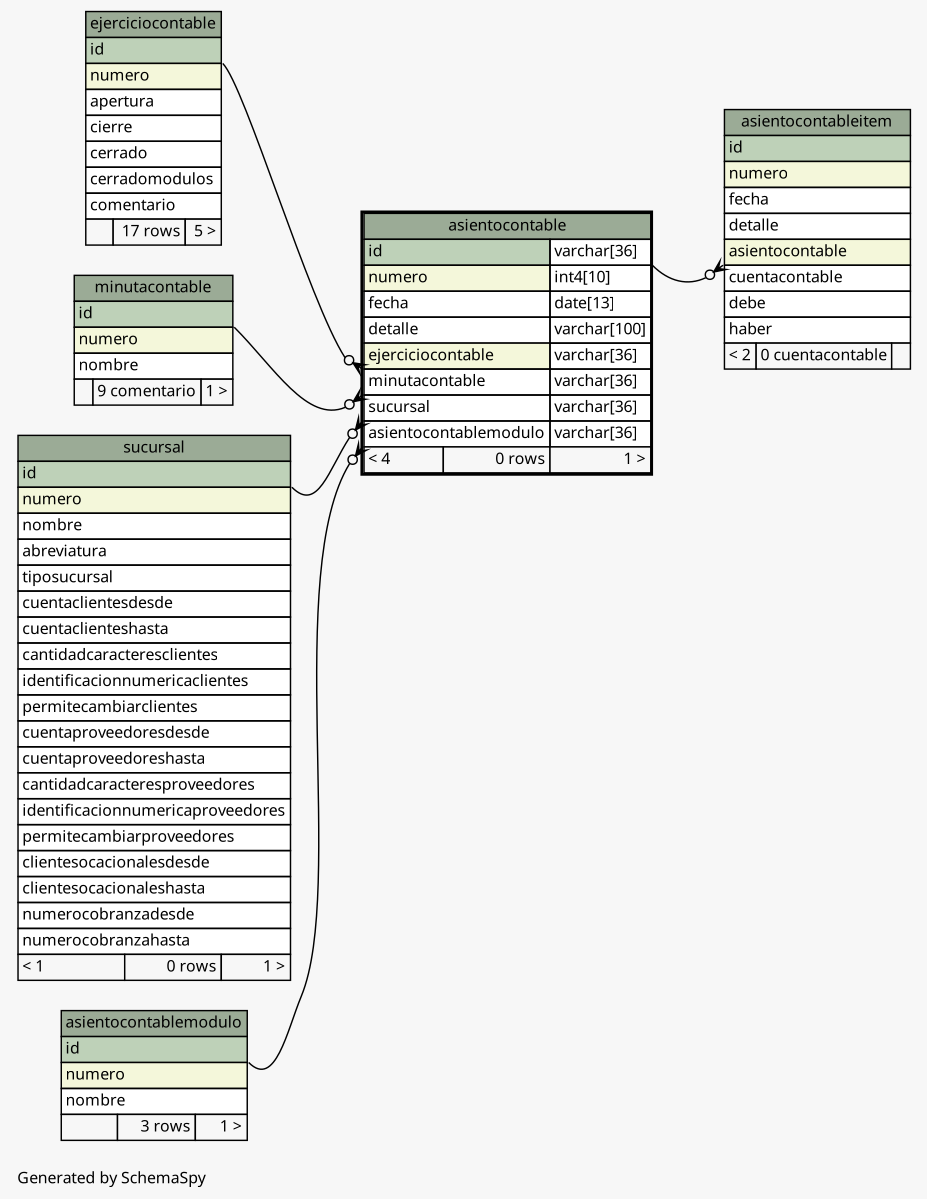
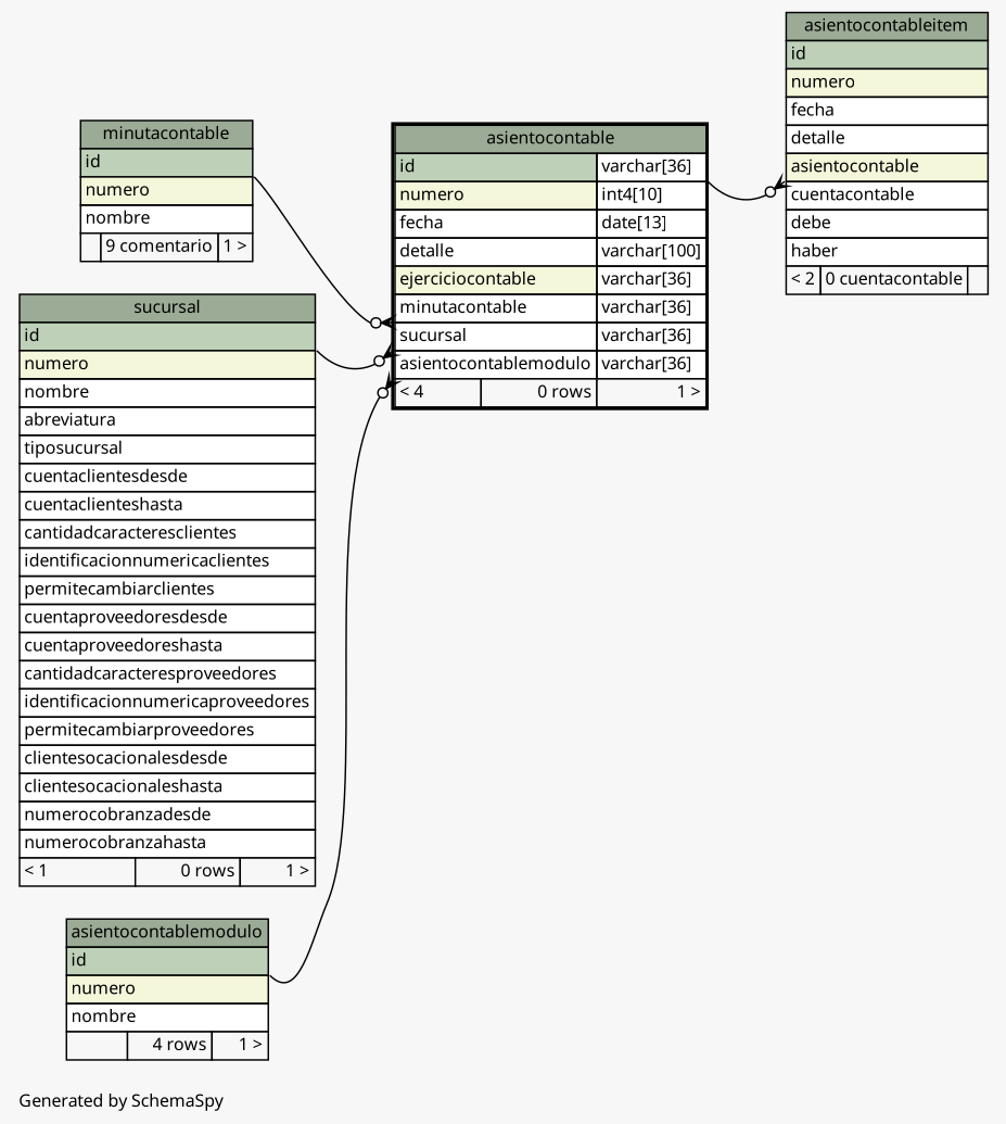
  digraph {
    bgcolor="#f7f7f7"
    fontname="Noto Sans"
    fontsize=11
    label="\nGenerated by SchemaSpy"
    labeljust=l
    nodesep=0.18
    rankdir=RL
    ranksep=0.46
    node [fontname="Noto Sans" fontsize=11 shape=plaintext]
    edge [arrowhead=none arrowsize=0.8 arrowtail=crowodot dir=back fontname="Noto Sans" headport="id:se"]
    n1 [label=<     <TABLE BORDER="2" CELLBORDER="1" CELLSPACING="0" BGCOLOR="#ffffff">       <TR><TD COLSPAN="3" BGCOLOR="#9bab96" ALIGN="CENTER">asientocontable</TD></TR>       <TR><TD PORT="id" COLSPAN="2" BGCOLOR="#bed1b8" ALIGN="LEFT">id</TD><TD PORT="id.type" ALIGN="LEFT">varchar[36]</TD></TR>       <TR><TD PORT="numero" COLSPAN="2" BGCOLOR="#f4f7da" ALIGN="LEFT">numero</TD><TD PORT="numero.type" ALIGN="LEFT">int4[10]</TD></TR>       <TR><TD PORT="fecha" COLSPAN="2" ALIGN="LEFT">fecha</TD><TD PORT="fecha.type" ALIGN="LEFT">date[13]</TD></TR>       <TR><TD PORT="detalle" COLSPAN="2" ALIGN="LEFT">detalle</TD><TD PORT="detalle.type" ALIGN="LEFT">varchar[100]</TD></TR>       <TR><TD PORT="ejerciciocontable" COLSPAN="2" BGCOLOR="#f4f7da" ALIGN="LEFT">ejerciciocontable</TD><TD PORT="ejerciciocontable.type" ALIGN="LEFT">varchar[36]</TD></TR>       <TR><TD PORT="minutacontable" COLSPAN="2" ALIGN="LEFT">minutacontable</TD><TD PORT="minutacontable.type" ALIGN="LEFT">varchar[36]</TD></TR>       <TR><TD PORT="sucursal" COLSPAN="2" ALIGN="LEFT">sucursal</TD><TD PORT="sucursal.type" ALIGN="LEFT">varchar[36]</TD></TR>       <TR><TD PORT="asientocontablemodulo" COLSPAN="2" ALIGN="LEFT">asientocontablemodulo</TD><TD PORT="asientocontablemodulo.type" ALIGN="LEFT">varchar[36]</TD></TR>       <TR><TD ALIGN="LEFT" BGCOLOR="#f7f7f7">&lt; 4</TD><TD ALIGN="RIGHT" BGCOLOR="#f7f7f7">0 rows</TD><TD ALIGN="RIGHT" BGCOLOR="#f7f7f7">1 &gt;</TD></TR>     </TABLE>>]
-   n2 [label=<     <TABLE BORDER="0" CELLBORDER="1" CELLSPACING="0" BGCOLOR="#ffffff">       <TR><TD COLSPAN="3" BGCOLOR="#9bab96" ALIGN="CENTER">asientocontablemodulo</TD></TR>       <TR><TD PORT="id" COLSPAN="3" BGCOLOR="#bed1b8" ALIGN="LEFT">id</TD></TR>       <TR><TD PORT="numero" COLSPAN="3" BGCOLOR="#f4f7da" ALIGN="LEFT">numero</TD></TR>       <TR><TD PORT="nombre" COLSPAN="3" ALIGN="LEFT">nombre</TD></TR>       <TR><TD ALIGN="LEFT" BGCOLOR="#f7f7f7">  </TD><TD ALIGN="RIGHT" BGCOLOR="#f7f7f7">3 rows</TD><TD ALIGN="RIGHT" BGCOLOR="#f7f7f7">1 &gt;</TD></TR>     </TABLE>>]
-   n3 [label=<     <TABLE BORDER="0" CELLBORDER="1" CELLSPACING="0" BGCOLOR="#ffffff">       <TR><TD COLSPAN="3" BGCOLOR="#9bab96" ALIGN="CENTER">ejerciciocontable</TD></TR>       <TR><TD PORT="id" COLSPAN="3" BGCOLOR="#bed1b8" ALIGN="LEFT">id</TD></TR>       <TR><TD PORT="numero" COLSPAN="3" BGCOLOR="#f4f7da" ALIGN="LEFT">numero</TD></TR>       <TR><TD PORT="apertura" COLSPAN="3" ALIGN="LEFT">apertura</TD></TR>       <TR><TD PORT="cierre" COLSPAN="3" ALIGN="LEFT">cierre</TD></TR>       <TR><TD PORT="cerrado" COLSPAN="3" ALIGN="LEFT">cerrado</TD></TR>       <TR><TD PORT="cerradomodulos" COLSPAN="3" ALIGN="LEFT">cerradomodulos</TD></TR>       <TR><TD PORT="comentario" COLSPAN="3" ALIGN="LEFT">comentario</TD></TR>       <TR><TD ALIGN="LEFT" BGCOLOR="#f7f7f7">  </TD><TD ALIGN="RIGHT" BGCOLOR="#f7f7f7">17 rows</TD><TD ALIGN="RIGHT" BGCOLOR="#f7f7f7">5 &gt;</TD></TR>     </TABLE>>]
+   n2 [label=<     <TABLE BORDER="0" CELLBORDER="1" CELLSPACING="0" BGCOLOR="#ffffff">       <TR><TD COLSPAN="3" BGCOLOR="#9bab96" ALIGN="CENTER">asientocontablemodulo</TD></TR>       <TR><TD PORT="id" COLSPAN="3" BGCOLOR="#bed1b8" ALIGN="LEFT">id</TD></TR>       <TR><TD PORT="numero" COLSPAN="3" BGCOLOR="#f4f7da" ALIGN="LEFT">numero</TD></TR>       <TR><TD PORT="nombre" COLSPAN="3" ALIGN="LEFT">nombre</TD></TR>       <TR><TD ALIGN="LEFT" BGCOLOR="#f7f7f7">  </TD><TD ALIGN="RIGHT" BGCOLOR="#f7f7f7">4 rows</TD><TD ALIGN="RIGHT" BGCOLOR="#f7f7f7">1 &gt;</TD></TR>     </TABLE>>]
    n4 [label=<     <TABLE BORDER="0" CELLBORDER="1" CELLSPACING="0" BGCOLOR="#ffffff">       <TR><TD COLSPAN="3" BGCOLOR="#9bab96" ALIGN="CENTER">minutacontable</TD></TR>       <TR><TD PORT="id" COLSPAN="3" BGCOLOR="#bed1b8" ALIGN="LEFT">id</TD></TR>       <TR><TD PORT="numero" COLSPAN="3" BGCOLOR="#f4f7da" ALIGN="LEFT">numero</TD></TR>       <TR><TD PORT="nombre" COLSPAN="3" ALIGN="LEFT">nombre</TD></TR>       <TR><TD ALIGN="LEFT" BGCOLOR="#f7f7f7">  </TD><TD ALIGN="RIGHT" BGCOLOR="#f7f7f7">9 comentario</TD><TD ALIGN="RIGHT" BGCOLOR="#f7f7f7">1 &gt;</TD></TR>     </TABLE>>]
    n5 [label=<     <TABLE BORDER="0" CELLBORDER="1" CELLSPACING="0" BGCOLOR="#ffffff">       <TR><TD COLSPAN="3" BGCOLOR="#9bab96" ALIGN="CENTER">sucursal</TD></TR>       <TR><TD PORT="id" COLSPAN="3" BGCOLOR="#bed1b8" ALIGN="LEFT">id</TD></TR>       <TR><TD PORT="numero" COLSPAN="3" BGCOLOR="#f4f7da" ALIGN="LEFT">numero</TD></TR>       <TR><TD PORT="nombre" COLSPAN="3" ALIGN="LEFT">nombre</TD></TR>       <TR><TD PORT="abreviatura" COLSPAN="3" ALIGN="LEFT">abreviatura</TD></TR>       <TR><TD PORT="tiposucursal" COLSPAN="3" ALIGN="LEFT">tiposucursal</TD></TR>       <TR><TD PORT="cuentaclientesdesde" COLSPAN="3" ALIGN="LEFT">cuentaclientesdesde</TD></TR>       <TR><TD PORT="cuentaclienteshasta" COLSPAN="3" ALIGN="LEFT">cuentaclienteshasta</TD></TR>       <TR><TD PORT="cantidadcaracteresclientes" COLSPAN="3" ALIGN="LEFT">cantidadcaracteresclientes</TD></TR>       <TR><TD PORT="identificacionnumericaclientes" COLSPAN="3" ALIGN="LEFT">identificacionnumericaclientes</TD></TR>       <TR><TD PORT="permitecambiarclientes" COLSPAN="3" ALIGN="LEFT">permitecambiarclientes</TD></TR>       <TR><TD PORT="cuentaproveedoresdesde" COLSPAN="3" ALIGN="LEFT">cuentaproveedoresdesde</TD></TR>       <TR><TD PORT="cuentaproveedoreshasta" COLSPAN="3" ALIGN="LEFT">cuentaproveedoreshasta</TD></TR>       <TR><TD PORT="cantidadcaracteresproveedores" COLSPAN="3" ALIGN="LEFT">cantidadcaracteresproveedores</TD></TR>       <TR><TD PORT="identificacionnumericaproveedores" COLSPAN="3" ALIGN="LEFT">identificacionnumericaproveedores</TD></TR>       <TR><TD PORT="permitecambiarproveedores" COLSPAN="3" ALIGN="LEFT">permitecambiarproveedores</TD></TR>       <TR><TD PORT="clientesocacionalesdesde" COLSPAN="3" ALIGN="LEFT">clientesocacionalesdesde</TD></TR>       <TR><TD PORT="clientesocacionaleshasta" COLSPAN="3" ALIGN="LEFT">clientesocacionaleshasta</TD></TR>       <TR><TD PORT="numerocobranzadesde" COLSPAN="3" ALIGN="LEFT">numerocobranzadesde</TD></TR>       <TR><TD PORT="numerocobranzahasta" COLSPAN="3" ALIGN="LEFT">numerocobranzahasta</TD></TR>       <TR><TD ALIGN="LEFT" BGCOLOR="#f7f7f7">&lt; 1</TD><TD ALIGN="RIGHT" BGCOLOR="#f7f7f7">0 rows</TD><TD ALIGN="RIGHT" BGCOLOR="#f7f7f7">1 &gt;</TD></TR>     </TABLE>>]
    n6 [label=<     <TABLE BORDER="0" CELLBORDER="1" CELLSPACING="0" BGCOLOR="#ffffff">       <TR><TD COLSPAN="3" BGCOLOR="#9bab96" ALIGN="CENTER">asientocontableitem</TD></TR>       <TR><TD PORT="id" COLSPAN="3" BGCOLOR="#bed1b8" ALIGN="LEFT">id</TD></TR>       <TR><TD PORT="numero" COLSPAN="3" BGCOLOR="#f4f7da" ALIGN="LEFT">numero</TD></TR>       <TR><TD PORT="fecha" COLSPAN="3" ALIGN="LEFT">fecha</TD></TR>       <TR><TD PORT="detalle" COLSPAN="3" ALIGN="LEFT">detalle</TD></TR>       <TR><TD PORT="asientocontable" COLSPAN="3" BGCOLOR="#f4f7da" ALIGN="LEFT">asientocontable</TD></TR>       <TR><TD PORT="cuentacontable" COLSPAN="3" ALIGN="LEFT">cuentacontable</TD></TR>       <TR><TD PORT="debe" COLSPAN="3" ALIGN="LEFT">debe</TD></TR>       <TR><TD PORT="haber" COLSPAN="3" ALIGN="LEFT">haber</TD></TR>       <TR><TD ALIGN="LEFT" BGCOLOR="#f7f7f7">&lt; 2</TD><TD ALIGN="RIGHT" BGCOLOR="#f7f7f7">0 cuentacontable</TD><TD ALIGN="RIGHT" BGCOLOR="#f7f7f7">  </TD></TR>     </TABLE>>]
    n1 -> n2 [tailport="asientocontablemodulo:sw"]
-   n1 -> n3 [tailport="ejerciciocontable:sw"]
    n1 -> n4 [tailport="minutacontable:sw"]
    n1 -> n5 [tailport="sucursal:sw"]
    n6 -> n1 [headport="id.type:se" tailport="asientocontable:sw"]
  }
